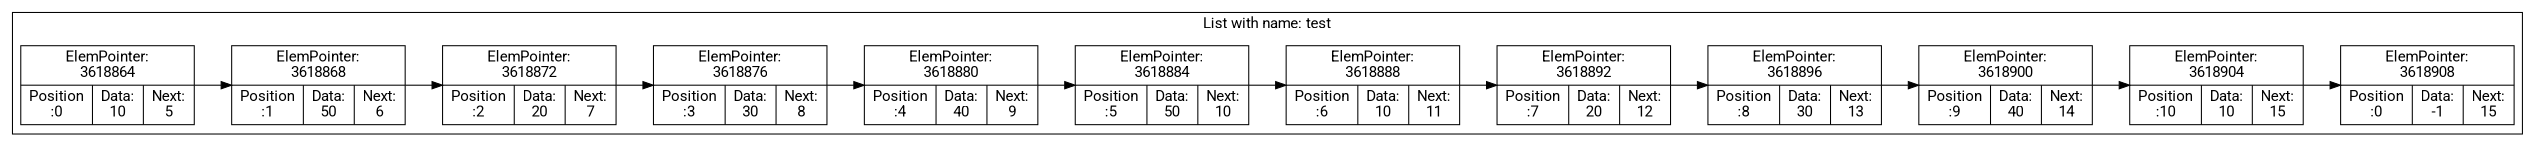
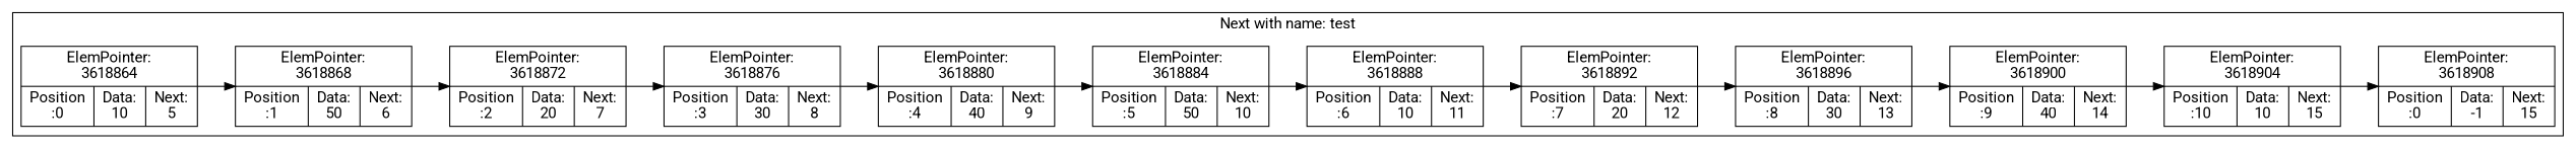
  digraph {
    rankdir=LR
    fontname=Roboto
    node [shape=record fontname=Roboto]
    edge [fontname=Roboto]
    n1 [label="ElemPointer:\n3618864 | {Position\n:0 | Data:\n10 | Next:\n5}"]
    n2 [label="ElemPointer:\n3618868 | {Position\n:1 | Data:\n50 | Next:\n6}"]
    n3 [label="ElemPointer:\n3618872 | {Position\n:2 | Data:\n20 | Next:\n7}"]
    n4 [label="ElemPointer:\n3618876 | {Position\n:3 | Data:\n30 | Next:\n8}"]
    n5 [label="ElemPointer:\n3618880 | {Position\n:4 | Data:\n40 | Next:\n9}"]
    n6 [label="ElemPointer:\n3618884 | {Position\n:5 | Data:\n50 | Next:\n10}"]
    n7 [label="ElemPointer:\n3618888 | {Position\n:6 | Data:\n10 | Next:\n11}"]
    n8 [label="ElemPointer:\n3618892 | {Position\n:7 | Data:\n20 | Next:\n12}"]
    n9 [label="ElemPointer:\n3618896 | {Position\n:8 | Data:\n30 | Next:\n13}"]
    n10 [label="ElemPointer:\n3618900 | {Position\n:9 | Data:\n40 | Next:\n14}"]
    n11 [label="ElemPointer:\n3618904 | {Position\n:10 | Data:\n10 | Next:\n15}"]
    n12 [label="ElemPointer:\n3618908 | {Position\n:0 | Data:\n-1 | Next:\n15}"]
    subgraph cluster_1 {
-     label="List with name: test"
+     label="Next with name: test"
      n1
      n2
      n3
      n4
      n5
      n6
      n7
      n8
      n9
      n10
      n11
      n12
    }
    n1 -> n2
    n2 -> n3
    n3 -> n4
    n4 -> n5
    n5 -> n6
    n6 -> n7
    n7 -> n8
    n8 -> n9
    n9 -> n10
    n10 -> n11
    n11 -> n12
  }
